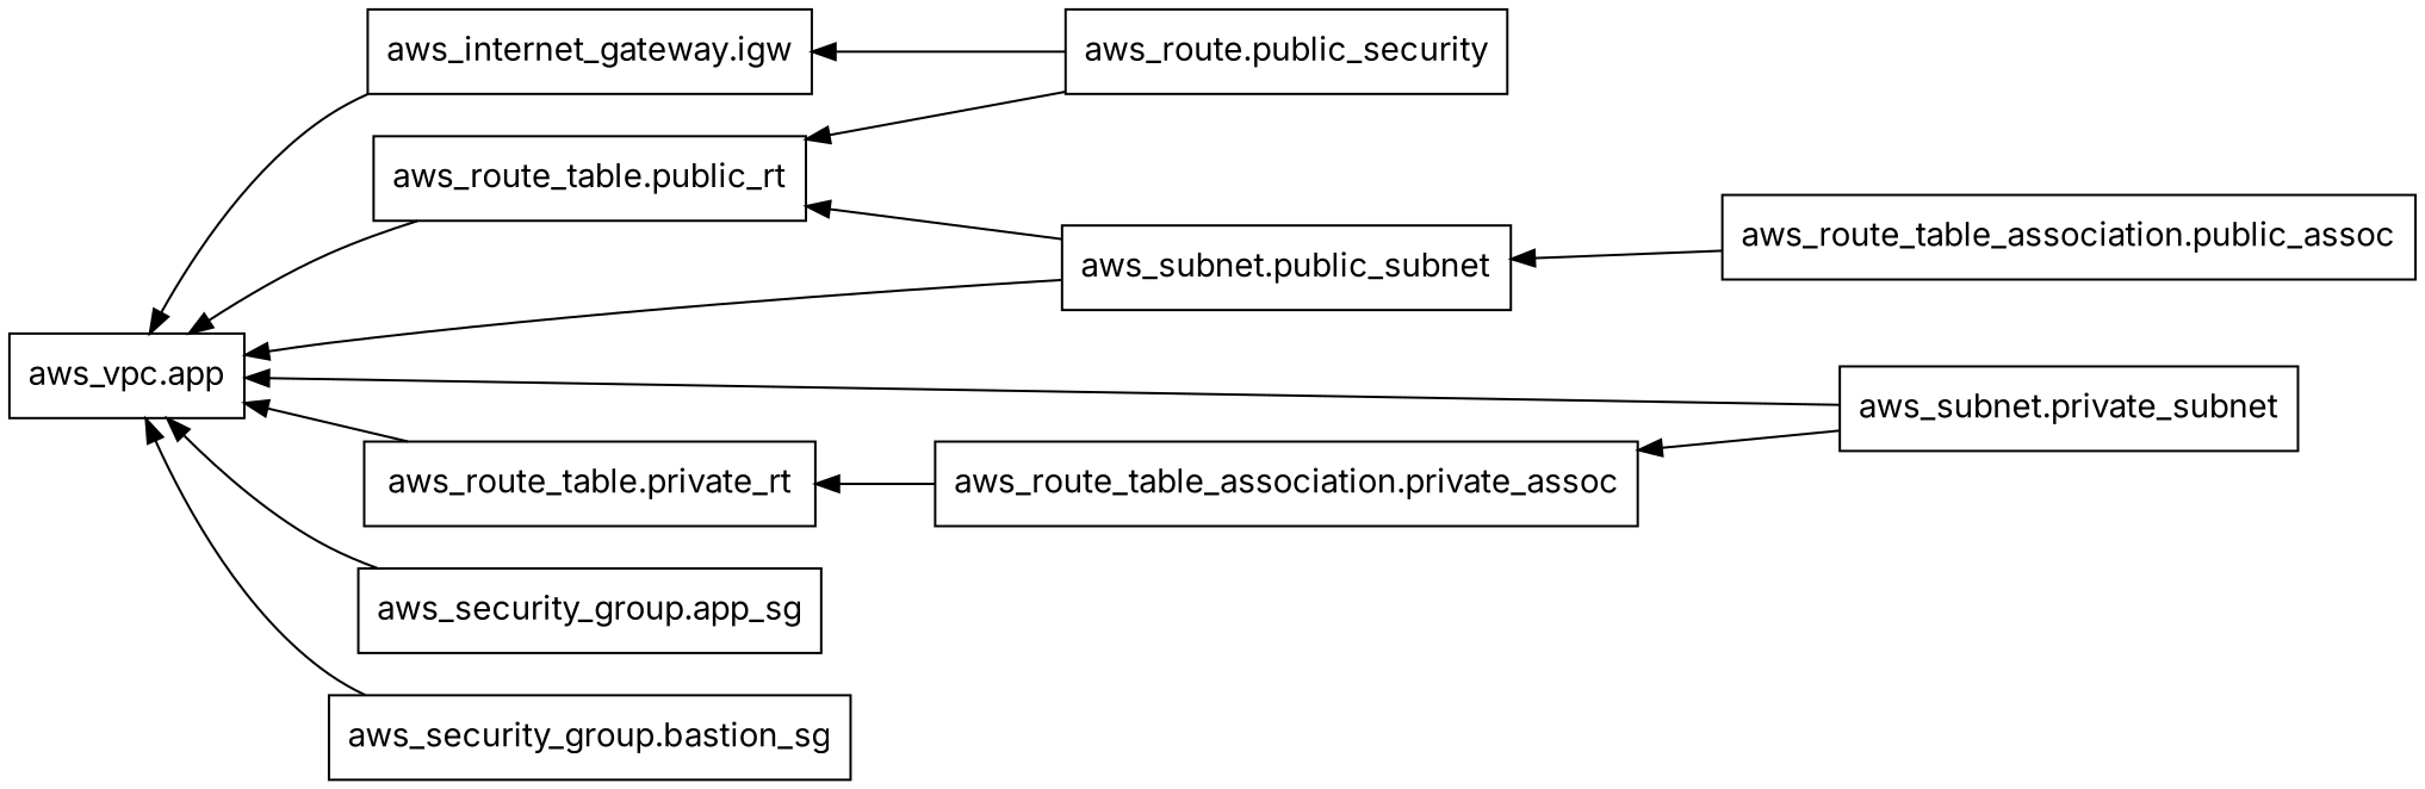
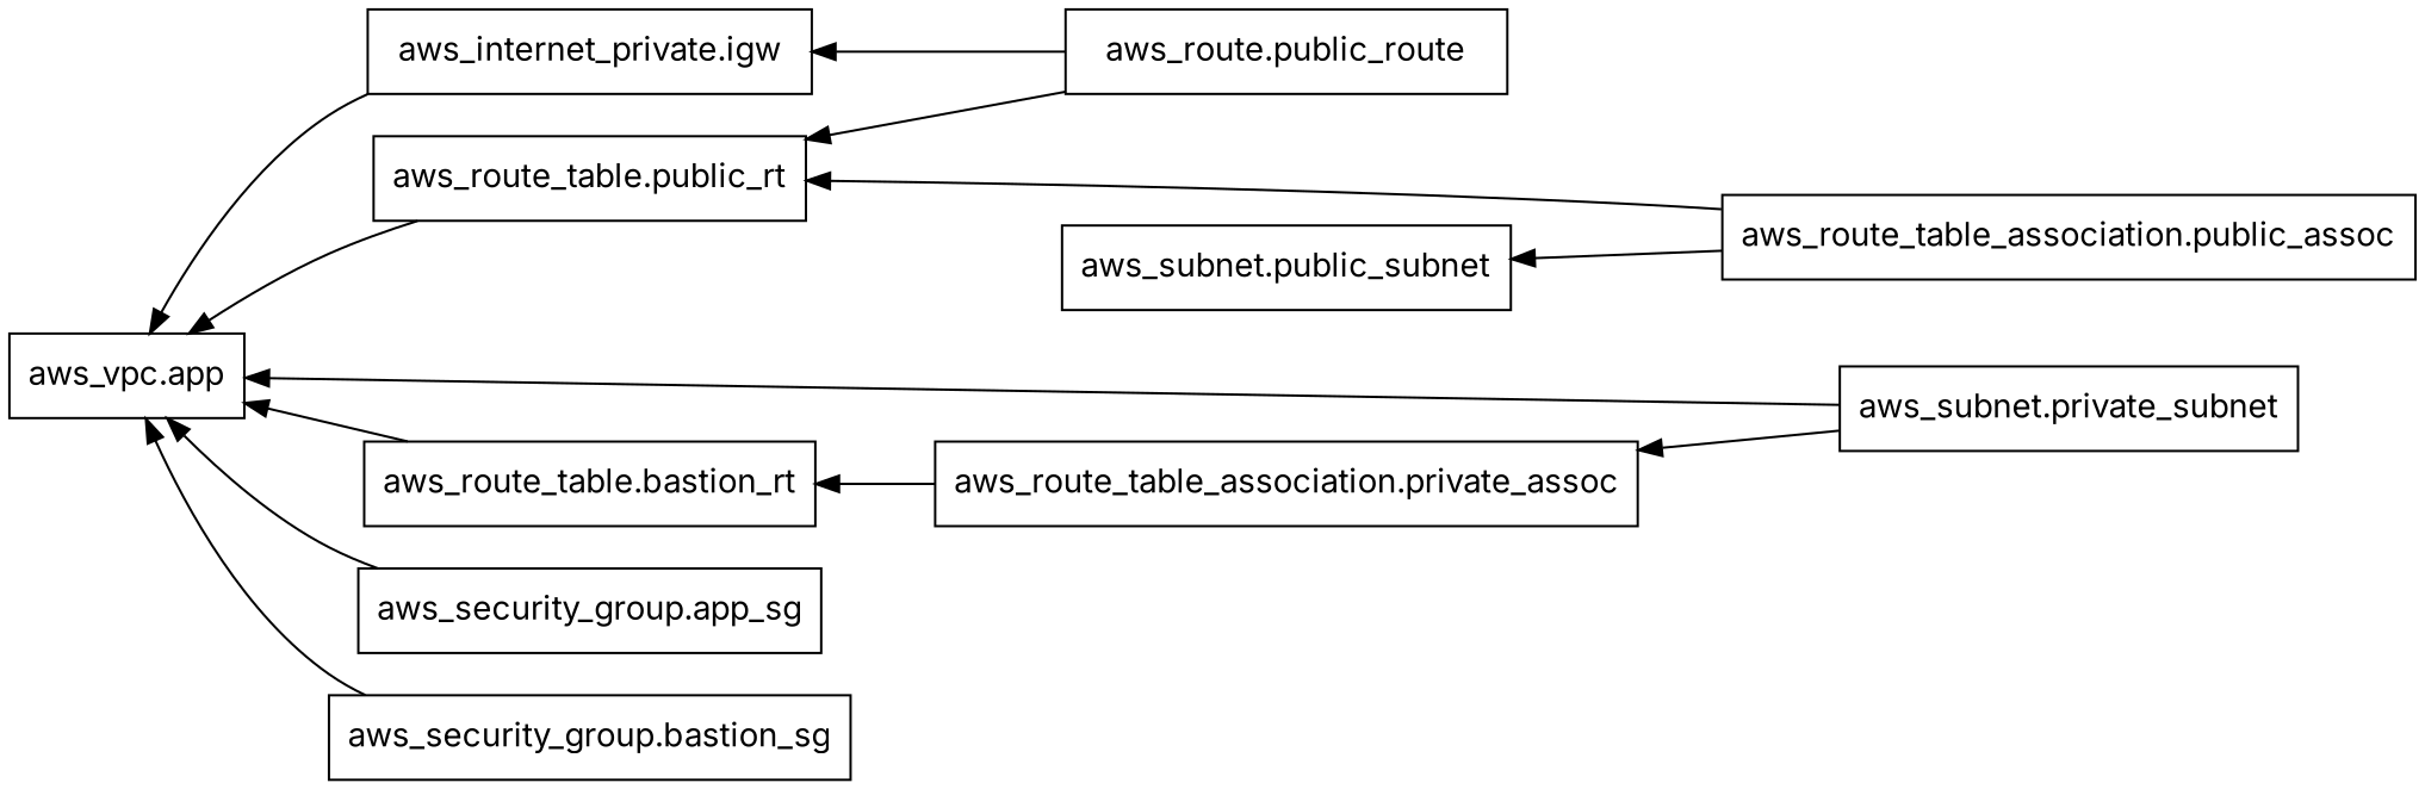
  digraph {
    fontname=Inter
    rankdir=RL
    node [fontname=Inter shape=rect]
    edge [fontname=Inter]
-   n1 [label="aws_internet_gateway.igw"]
+   n1 [label="aws_internet_private.igw"]
    n2 [label="aws_vpc.app"]
-   n3 [label="aws_route.public_security"]
+   n3 [label="aws_route.public_route"]
    n4 [label="aws_route_table.public_rt"]
-   n5 [label="aws_route_table.private_rt"]
+   n5 [label="aws_route_table.bastion_rt"]
    n6 [label="aws_route_table_association.private_assoc"]
    n7 [label="aws_subnet.private_subnet"]
    n8 [label="aws_route_table_association.public_assoc"]
    n9 [label="aws_subnet.public_subnet"]
    n10 [label="aws_security_group.app_sg"]
    n11 [label="aws_security_group.bastion_sg"]
    n1 -> n2
    n3 -> n1
    n3 -> n4
    n4 -> n2
    n5 -> n2
    n6 -> n5
    n7 -> n2
    n7 -> n6
-   n9 -> n4
+   n8 -> n4
    n8 -> n9
-   n9 -> n2
    n10 -> n2
    n11 -> n2
  }
